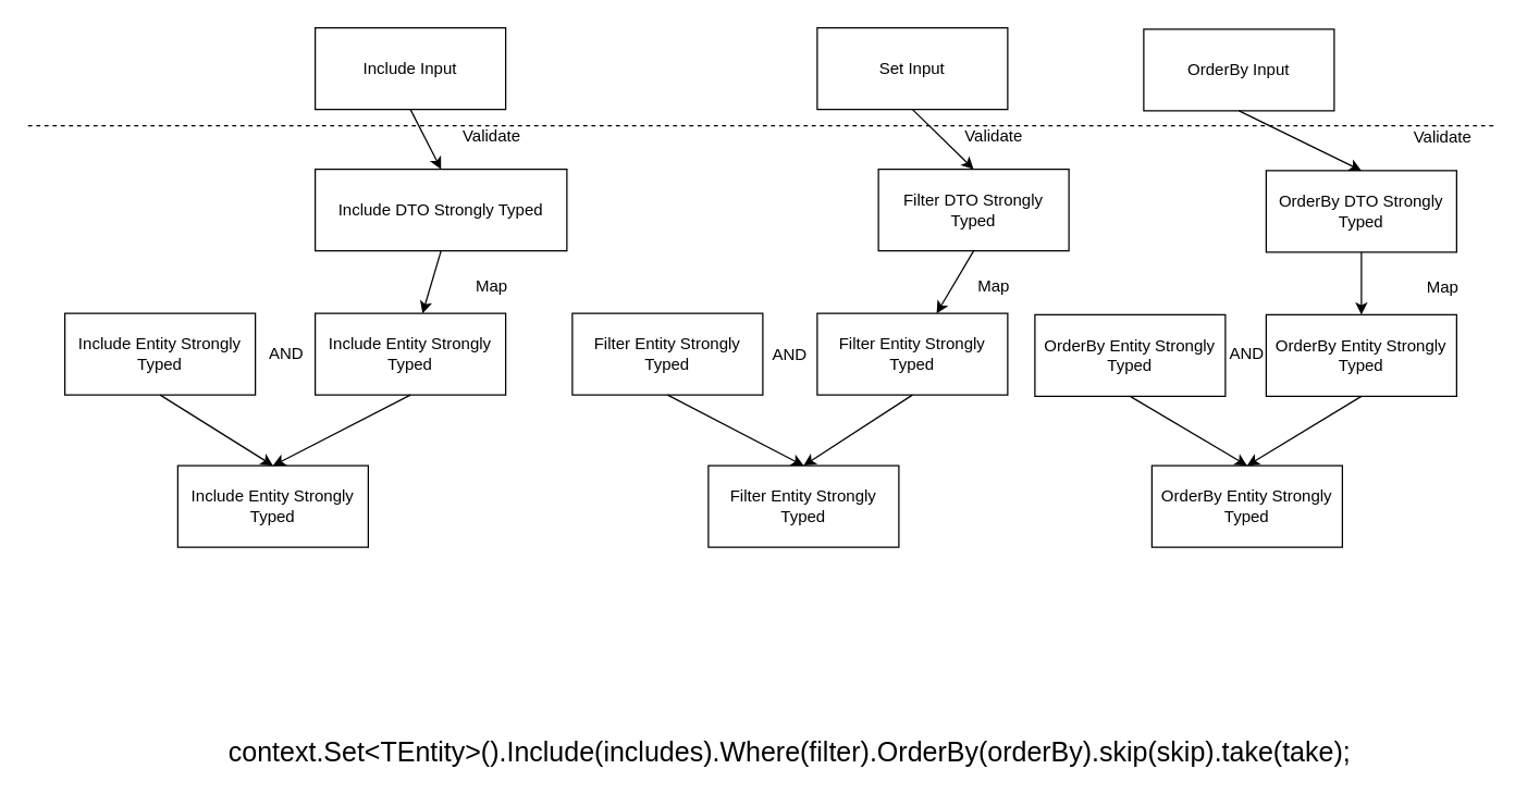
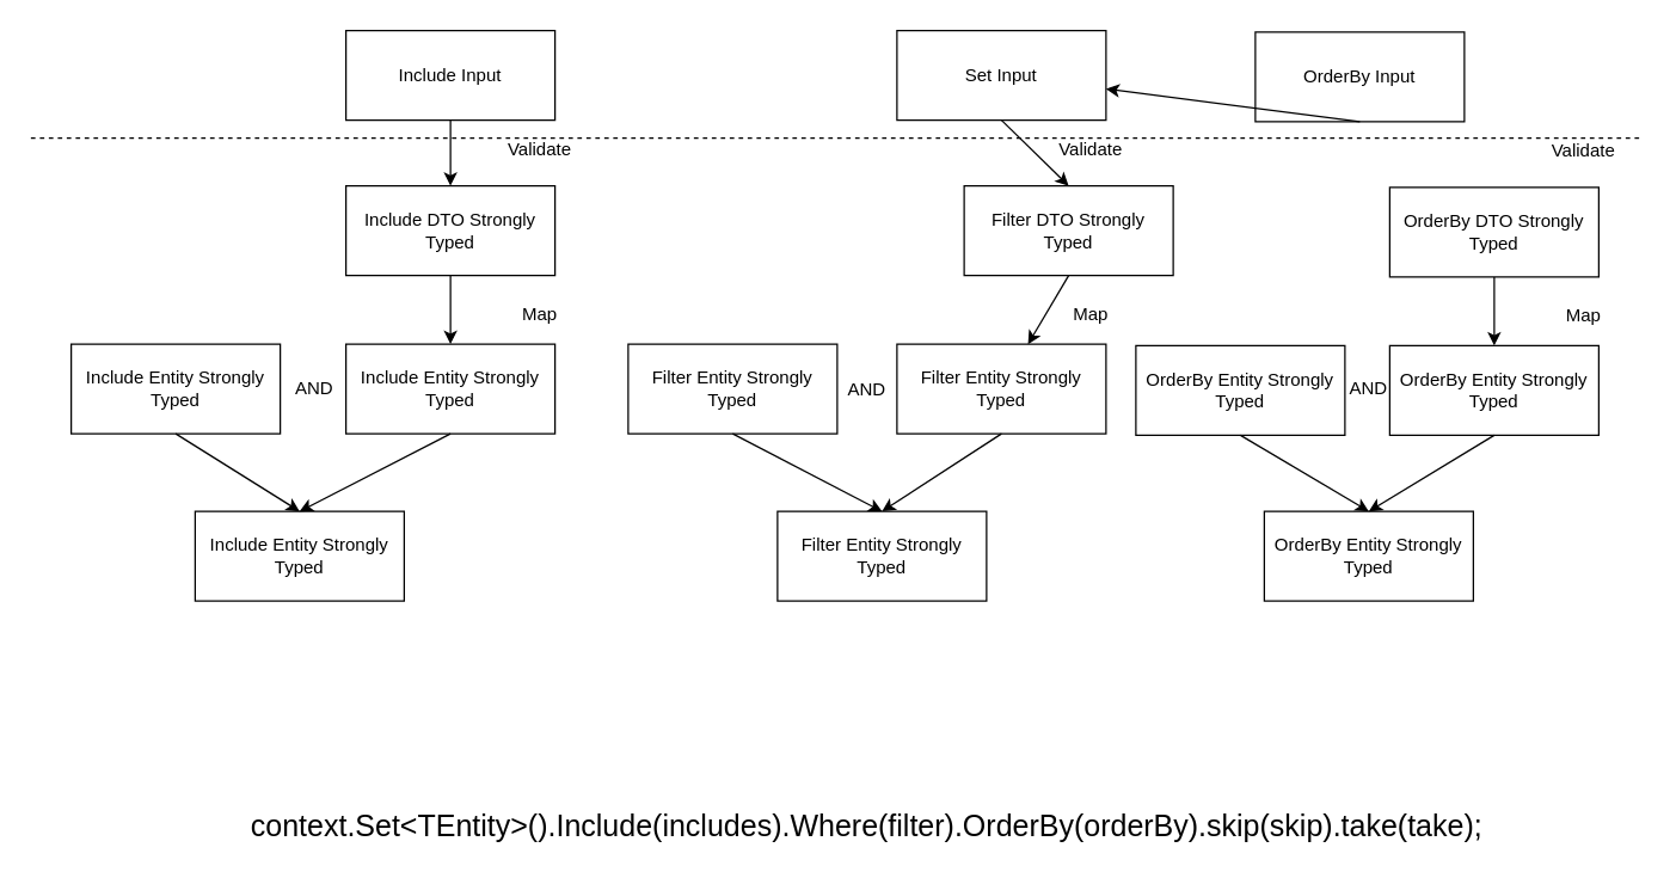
  <mxCell id="0" />
  <mxCell id="1" parent="0" />
  <mxCell id="2" value="Include Input" style="rounded=0;whiteSpace=wrap;html=1;" vertex="1" parent="1"><mxGeometry x="231" y="20" width="140" height="60" as="geometry" /></mxCell>
- <mxCell id="3" value="Include DTO Strongly Typed" style="rounded=0;whiteSpace=wrap;html=1;" vertex="1" parent="1"><mxGeometry x="231" y="124" width="185" height="60" as="geometry" /></mxCell>
+ <mxCell id="3" value="Include DTO Strongly Typed" style="rounded=0;whiteSpace=wrap;html=1;" vertex="1" parent="1"><mxGeometry x="231" y="124" width="140" height="60" as="geometry" /></mxCell>
  <mxCell id="4" value="Include Entity Strongly Typed" style="rounded=0;whiteSpace=wrap;html=1;" vertex="1" parent="1"><mxGeometry x="231" y="230" width="140" height="60" as="geometry" /></mxCell>
  <mxCell id="5" value="" style="endArrow=classic;html=1;exitX=0.5;exitY=1;exitDx=0;exitDy=0;" edge="1" parent="1" source="3" target="4"><mxGeometry width="50" height="50" relative="1" as="geometry"><mxPoint x="471" y="420" as="sourcePoint" /><mxPoint x="521" y="370" as="targetPoint" /></mxGeometry></mxCell>
  <mxCell id="6" value="" style="endArrow=classic;html=1;exitX=0.5;exitY=1;exitDx=0;exitDy=0;entryX=0.5;entryY=0;entryDx=0;entryDy=0;" edge="1" parent="1" source="2" target="3"><mxGeometry width="50" height="50" relative="1" as="geometry"><mxPoint x="311" y="190" as="sourcePoint" /><mxPoint x="311" y="240" as="targetPoint" /></mxGeometry></mxCell>
  <mxCell id="7" value="Validate" style="text;html=1;strokeColor=none;fillColor=none;align=center;verticalAlign=middle;whiteSpace=wrap;rounded=0;" vertex="1" parent="1"><mxGeometry x="341" y="90" width="40" height="20" as="geometry" /></mxCell>
  <mxCell id="8" value="Map" style="text;html=1;strokeColor=none;fillColor=none;align=center;verticalAlign=middle;whiteSpace=wrap;rounded=0;" vertex="1" parent="1"><mxGeometry x="341" y="200" width="40" height="20" as="geometry" /></mxCell>
  <mxCell id="9" value="Set Input" style="rounded=0;whiteSpace=wrap;html=1;" vertex="1" parent="1"><mxGeometry x="600" y="20" width="140" height="60" as="geometry" /></mxCell>
  <mxCell id="10" value="Filter&amp;nbsp;DTO Strongly Typed" style="rounded=0;whiteSpace=wrap;html=1;" vertex="1" parent="1"><mxGeometry x="645" y="124" width="140" height="60" as="geometry" /></mxCell>
  <mxCell id="11" value="Filter&amp;nbsp;Entity Strongly Typed" style="rounded=0;whiteSpace=wrap;html=1;" vertex="1" parent="1"><mxGeometry x="600" y="230" width="140" height="60" as="geometry" /></mxCell>
  <mxCell id="12" value="" style="endArrow=classic;html=1;exitX=0.5;exitY=1;exitDx=0;exitDy=0;" edge="1" parent="1" source="10" target="11"><mxGeometry width="50" height="50" relative="1" as="geometry"><mxPoint x="840" y="420" as="sourcePoint" /><mxPoint x="890" y="370" as="targetPoint" /></mxGeometry></mxCell>
  <mxCell id="13" value="" style="endArrow=classic;html=1;exitX=0.5;exitY=1;exitDx=0;exitDy=0;entryX=0.5;entryY=0;entryDx=0;entryDy=0;" edge="1" parent="1" source="9" target="10"><mxGeometry width="50" height="50" relative="1" as="geometry"><mxPoint x="680" y="190" as="sourcePoint" /><mxPoint x="680" y="240" as="targetPoint" /></mxGeometry></mxCell>
  <mxCell id="14" value="Validate" style="text;html=1;strokeColor=none;fillColor=none;align=center;verticalAlign=middle;whiteSpace=wrap;rounded=0;" vertex="1" parent="1"><mxGeometry x="710" y="90" width="40" height="20" as="geometry" /></mxCell>
  <mxCell id="15" value="Map" style="text;html=1;strokeColor=none;fillColor=none;align=center;verticalAlign=middle;whiteSpace=wrap;rounded=0;" vertex="1" parent="1"><mxGeometry x="710" y="200" width="40" height="20" as="geometry" /></mxCell>
  <mxCell id="16" value="OrderBy Input" style="rounded=0;whiteSpace=wrap;html=1;" vertex="1" parent="1"><mxGeometry x="840" y="21" width="140" height="60" as="geometry" /></mxCell>
  <mxCell id="17" value="OrderBy DTO Strongly Typed" style="rounded=0;whiteSpace=wrap;html=1;" vertex="1" parent="1"><mxGeometry x="930" y="125" width="140" height="60" as="geometry" /></mxCell>
  <mxCell id="18" value="OrderBy Entity Strongly Typed" style="rounded=0;whiteSpace=wrap;html=1;" vertex="1" parent="1"><mxGeometry x="930" y="231" width="140" height="60" as="geometry" /></mxCell>
  <mxCell id="19" value="" style="endArrow=classic;html=1;exitX=0.5;exitY=1;exitDx=0;exitDy=0;" edge="1" parent="1" source="17" target="18"><mxGeometry width="50" height="50" relative="1" as="geometry"><mxPoint x="1170" y="421" as="sourcePoint" /><mxPoint x="1220" y="371" as="targetPoint" /></mxGeometry></mxCell>
- <mxCell id="20" value="" style="endArrow=classic;html=1;exitX=0.5;exitY=1;exitDx=0;exitDy=0;entryX=0.5;entryY=0;entryDx=0;entryDy=0;" edge="1" parent="1" source="16" target="17"><mxGeometry width="50" height="50" relative="1" as="geometry"><mxPoint x="1010" y="191" as="sourcePoint" /><mxPoint x="1010" y="241" as="targetPoint" /></mxGeometry></mxCell>
+ <mxCell id="20" value="" style="endArrow=classic;html=1;exitX=0.5;exitY=1;exitDx=0;exitDy=0;" edge="1" parent="1" source="16" target="9"><mxGeometry width="50" height="50" relative="1" as="geometry"><mxPoint x="1010" y="191" as="sourcePoint" /><mxPoint x="1010" y="241" as="targetPoint" /></mxGeometry></mxCell>
  <mxCell id="21" value="Validate" style="text;html=1;strokeColor=none;fillColor=none;align=center;verticalAlign=middle;whiteSpace=wrap;rounded=0;" vertex="1" parent="1"><mxGeometry x="1040" y="91" width="40" height="20" as="geometry" /></mxCell>
  <mxCell id="22" value="Map" style="text;html=1;strokeColor=none;fillColor=none;align=center;verticalAlign=middle;whiteSpace=wrap;rounded=0;" vertex="1" parent="1"><mxGeometry x="1040" y="201" width="40" height="20" as="geometry" /></mxCell>
  <mxCell id="23" value="Filter&amp;nbsp;Entity Strongly Typed" style="rounded=0;whiteSpace=wrap;html=1;" vertex="1" parent="1"><mxGeometry x="420" y="230" width="140" height="60" as="geometry" /></mxCell>
  <mxCell id="24" value="AND" style="text;html=1;strokeColor=none;fillColor=none;align=center;verticalAlign=middle;whiteSpace=wrap;rounded=0;" vertex="1" parent="1"><mxGeometry x="560" y="251" width="40" height="20" as="geometry" /></mxCell>
  <mxCell id="25" value="Include Entity Strongly Typed" style="rounded=0;whiteSpace=wrap;html=1;" vertex="1" parent="1"><mxGeometry x="47" y="230" width="140" height="60" as="geometry" /></mxCell>
  <mxCell id="26" value="AND" style="text;html=1;strokeColor=none;fillColor=none;align=center;verticalAlign=middle;whiteSpace=wrap;rounded=0;" vertex="1" parent="1"><mxGeometry x="190" y="250" width="40" height="20" as="geometry" /></mxCell>
  <mxCell id="27" value="OrderBy Entity Strongly Typed" style="rounded=0;whiteSpace=wrap;html=1;" vertex="1" parent="1"><mxGeometry x="760" y="231" width="140" height="60" as="geometry" /></mxCell>
  <mxCell id="28" value="AND" style="text;html=1;strokeColor=none;fillColor=none;align=center;verticalAlign=middle;whiteSpace=wrap;rounded=0;" vertex="1" parent="1"><mxGeometry x="896" y="250" width="40" height="20" as="geometry" /></mxCell>
  <mxCell id="29" value="Include Entity Strongly Typed" style="rounded=0;whiteSpace=wrap;html=1;" vertex="1" parent="1"><mxGeometry x="130" y="342" width="140" height="60" as="geometry" /></mxCell>
  <mxCell id="30" value="Filter&amp;nbsp;Entity Strongly Typed" style="rounded=0;whiteSpace=wrap;html=1;" vertex="1" parent="1"><mxGeometry x="520" y="342" width="140" height="60" as="geometry" /></mxCell>
  <mxCell id="31" value="OrderBy Entity Strongly Typed" style="rounded=0;whiteSpace=wrap;html=1;" vertex="1" parent="1"><mxGeometry x="846" y="342" width="140" height="60" as="geometry" /></mxCell>
  <mxCell id="32" value="" style="endArrow=classic;html=1;exitX=0.5;exitY=1;exitDx=0;exitDy=0;entryX=0.5;entryY=0;entryDx=0;entryDy=0;" edge="1" parent="1" source="25" target="29"><mxGeometry width="50" height="50" relative="1" as="geometry"><mxPoint x="180" y="532" as="sourcePoint" /><mxPoint x="230" y="482" as="targetPoint" /></mxGeometry></mxCell>
  <mxCell id="33" value="" style="endArrow=classic;html=1;exitX=0.5;exitY=1;exitDx=0;exitDy=0;entryX=0.5;entryY=0;entryDx=0;entryDy=0;" edge="1" parent="1" source="4" target="29"><mxGeometry width="50" height="50" relative="1" as="geometry"><mxPoint x="127" y="300" as="sourcePoint" /><mxPoint x="210" y="352" as="targetPoint" /></mxGeometry></mxCell>
  <mxCell id="34" value="" style="endArrow=classic;html=1;exitX=0.5;exitY=1;exitDx=0;exitDy=0;entryX=0.5;entryY=0;entryDx=0;entryDy=0;" edge="1" parent="1" source="11" target="30"><mxGeometry width="50" height="50" relative="1" as="geometry"><mxPoint x="311" y="300" as="sourcePoint" /><mxPoint x="210" y="352" as="targetPoint" /></mxGeometry></mxCell>
  <mxCell id="35" value="" style="endArrow=classic;html=1;exitX=0.5;exitY=1;exitDx=0;exitDy=0;entryX=0.5;entryY=0;entryDx=0;entryDy=0;" edge="1" parent="1" source="23" target="30"><mxGeometry width="50" height="50" relative="1" as="geometry"><mxPoint x="127" y="300" as="sourcePoint" /><mxPoint x="210" y="352" as="targetPoint" /></mxGeometry></mxCell>
  <mxCell id="36" value="" style="endArrow=classic;html=1;exitX=0.5;exitY=1;exitDx=0;exitDy=0;entryX=0.5;entryY=0;entryDx=0;entryDy=0;" edge="1" parent="1" source="18" target="31"><mxGeometry width="50" height="50" relative="1" as="geometry"><mxPoint x="680" y="300" as="sourcePoint" /><mxPoint x="600" y="352" as="targetPoint" /></mxGeometry></mxCell>
  <mxCell id="37" value="" style="endArrow=classic;html=1;exitX=0.5;exitY=1;exitDx=0;exitDy=0;entryX=0.5;entryY=0;entryDx=0;entryDy=0;" edge="1" parent="1" source="27" target="31"><mxGeometry width="50" height="50" relative="1" as="geometry"><mxPoint x="500" y="300" as="sourcePoint" /><mxPoint x="600" y="352" as="targetPoint" /></mxGeometry></mxCell>
  <mxCell id="38" value="context.Set&amp;lt;TEntity&amp;gt;().Include(includes).Where(filter).OrderBy(orderBy).skip(skip).take(take);" style="text;html=1;strokeColor=none;fillColor=none;align=center;verticalAlign=middle;whiteSpace=wrap;rounded=0;fontSize=20;" vertex="1" parent="1"><mxGeometry x="160" y="542" width="840" height="20" as="geometry" /></mxCell>
  <mxCell id="39" value="" style="endArrow=none;dashed=1;html=1;fontSize=20;" edge="1" parent="1"><mxGeometry width="50" height="50" relative="1" as="geometry"><mxPoint x="20" y="92" as="sourcePoint" /><mxPoint x="1100" y="92" as="targetPoint" /></mxGeometry></mxCell>
